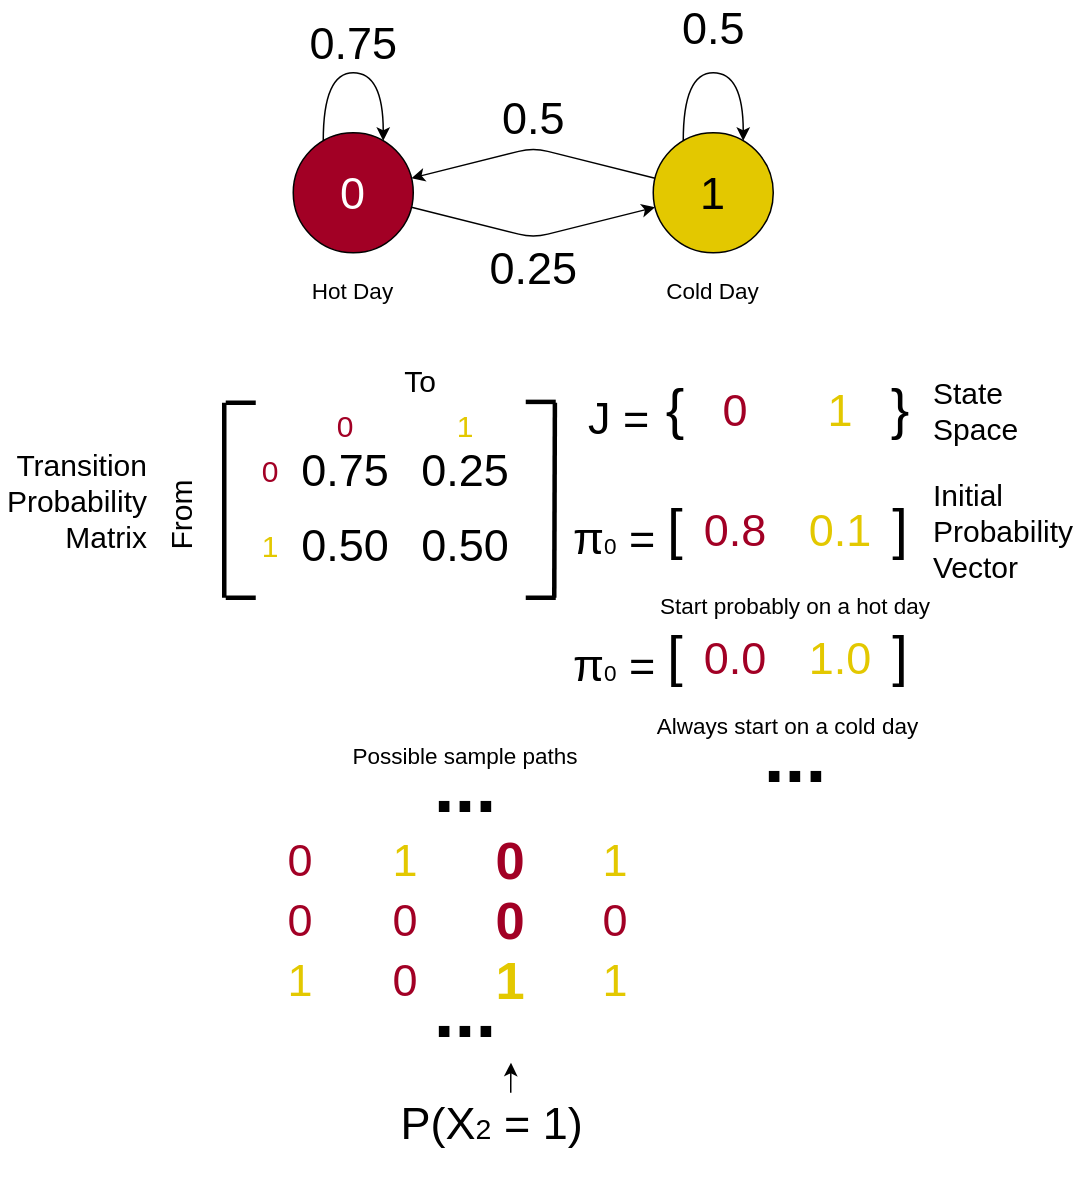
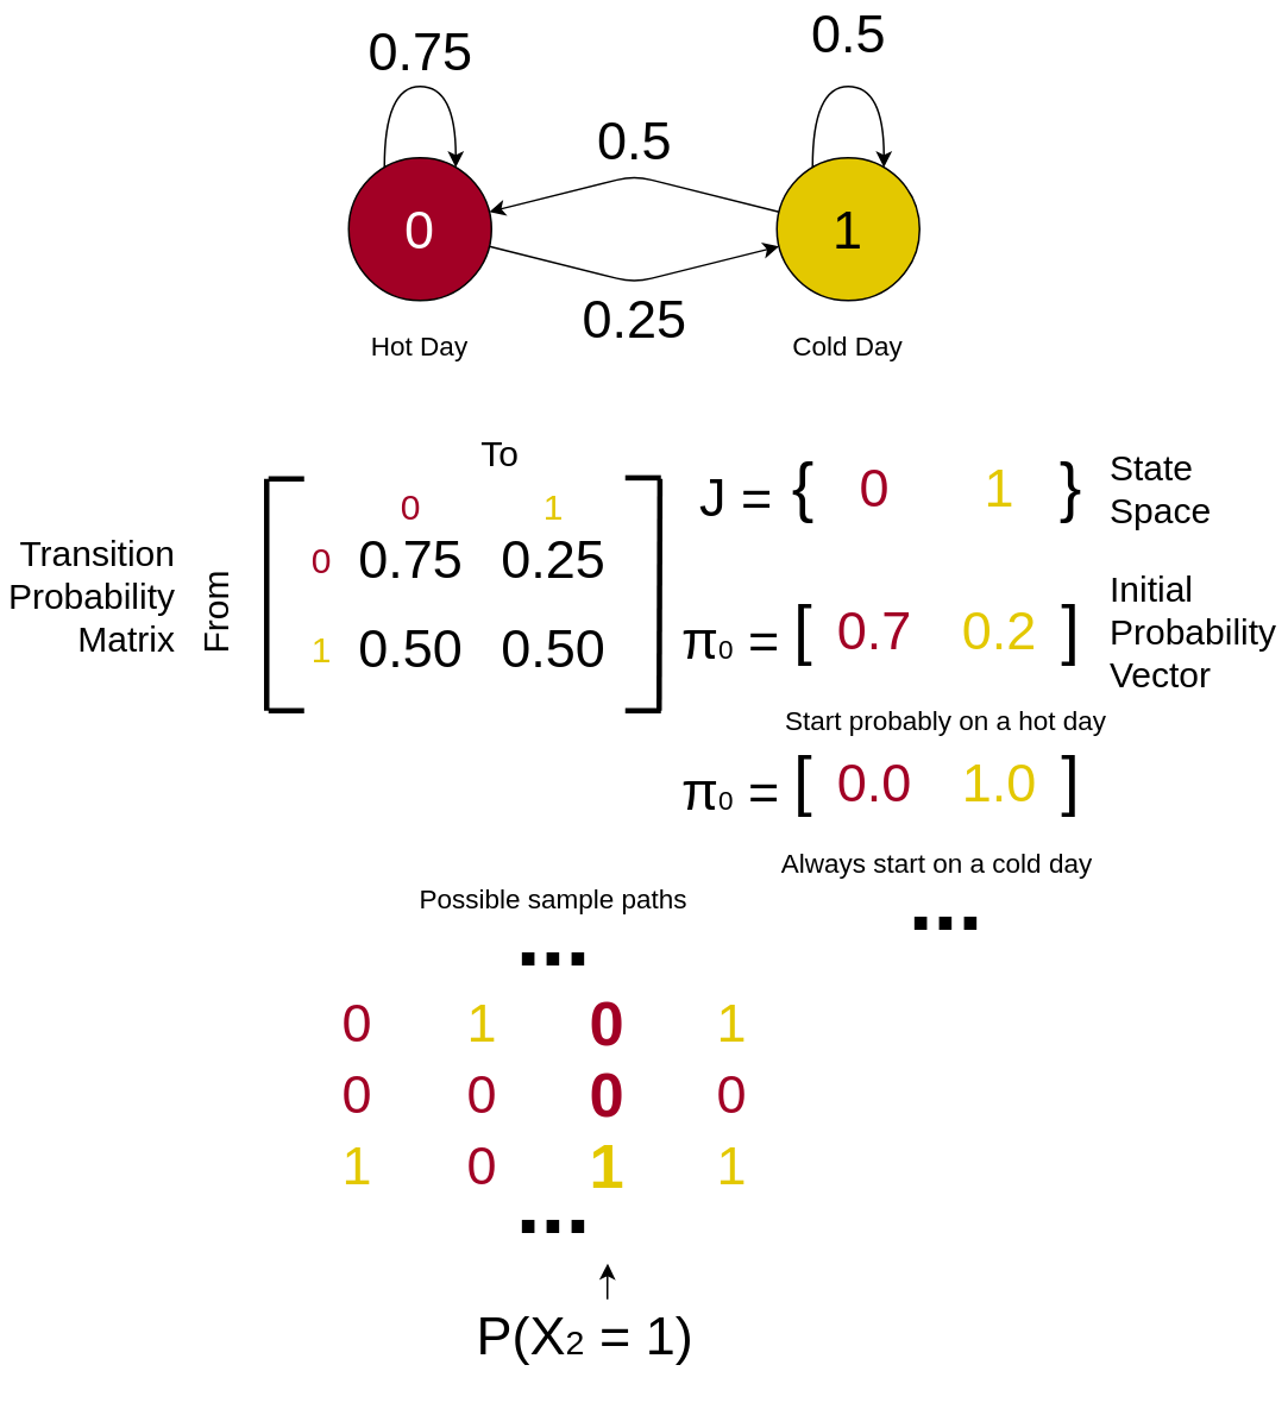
  <mxCell id="0" />
  <mxCell id="1" parent="0" />
  <mxCell id="2" value="0.25" style="edgeStyle=none;html=1;fontSize=30;labelBackgroundColor=none;" edge="1" parent="1" source="4" target="6"><mxGeometry y="-20" relative="1" as="geometry"><Array as="points"><mxPoint x="355" y="130" /></Array><mxPoint x="-5" y="1" as="offset" /></mxGeometry></mxCell>
  <mxCell id="3" value="0.75" style="edgeStyle=orthogonalEdgeStyle;html=1;curved=1;fontSize=30;labelBackgroundColor=none;" edge="1" parent="1" source="4" target="4"><mxGeometry y="20" relative="1" as="geometry"><mxPoint x="225" y="-10" as="targetPoint" /><Array as="points"><mxPoint x="255" y="20" /></Array><mxPoint as="offset" /></mxGeometry></mxCell>
  <mxCell id="4" value="0" style="ellipse;whiteSpace=wrap;html=1;aspect=fixed;fontSize=30;labelBackgroundColor=none;fillColor=#a20025;fontColor=#ffffff;strokeColor=#000000;" vertex="1" parent="1"><mxGeometry x="195" y="60" width="80" height="80" as="geometry" /></mxCell>
  <mxCell id="5" value="0.5" style="edgeStyle=none;html=1;fontSize=30;labelBackgroundColor=none;" edge="1" parent="1" source="6" target="4"><mxGeometry y="-20" relative="1" as="geometry"><Array as="points"><mxPoint x="355" y="70" /></Array><mxPoint x="5" y="-1" as="offset" /></mxGeometry></mxCell>
  <mxCell id="6" value="1" style="ellipse;whiteSpace=wrap;html=1;aspect=fixed;fontSize=30;labelBackgroundColor=none;fillColor=#e3c800;fontColor=#000000;strokeColor=#000000;" vertex="1" parent="1"><mxGeometry x="435" y="60" width="80" height="80" as="geometry" /></mxCell>
- <mxCell id="7" value="0.8" style="text;html=1;strokeColor=none;fillColor=none;align=center;verticalAlign=middle;whiteSpace=wrap;rounded=0;labelBackgroundColor=none;fontSize=30;fontColor=#A20025;" vertex="1" parent="1"><mxGeometry x="460" y="310" width="60" height="30" as="geometry" /></mxCell>
- <mxCell id="8" value="0.1" style="text;html=1;strokeColor=none;fillColor=none;align=center;verticalAlign=middle;whiteSpace=wrap;rounded=0;labelBackgroundColor=none;fontSize=30;fontColor=#E3C800;" vertex="1" parent="1"><mxGeometry x="530" y="310" width="60" height="30" as="geometry" /></mxCell>
+ <mxCell id="7" value="0.7" style="text;html=1;strokeColor=none;fillColor=none;align=center;verticalAlign=middle;whiteSpace=wrap;rounded=0;labelBackgroundColor=none;fontSize=30;fontColor=#A20025;" vertex="1" parent="1"><mxGeometry x="460" y="310" width="60" height="30" as="geometry" /></mxCell>
+ <mxCell id="8" value="0.2" style="text;html=1;strokeColor=none;fillColor=none;align=center;verticalAlign=middle;whiteSpace=wrap;rounded=0;labelBackgroundColor=none;fontSize=30;fontColor=#E3C800;" vertex="1" parent="1"><mxGeometry x="530" y="310" width="60" height="30" as="geometry" /></mxCell>
  <mxCell id="9" value="[" style="text;html=1;strokeColor=none;fillColor=none;align=center;verticalAlign=middle;whiteSpace=wrap;rounded=0;labelBackgroundColor=none;fontSize=37;" vertex="1" parent="1"><mxGeometry x="420" y="310" width="60" height="30" as="geometry" /></mxCell>
  <mxCell id="10" value="]" style="text;html=1;strokeColor=none;fillColor=none;align=center;verticalAlign=middle;whiteSpace=wrap;rounded=0;labelBackgroundColor=none;fontSize=37;" vertex="1" parent="1"><mxGeometry x="570" y="310" width="60" height="30" as="geometry" /></mxCell>
  <mxCell id="11" value="0.25" style="text;html=1;strokeColor=none;fillColor=none;align=center;verticalAlign=middle;whiteSpace=wrap;rounded=0;labelBackgroundColor=none;fontSize=30;fontColor=default;" vertex="1" parent="1"><mxGeometry x="280" y="270" width="60" height="30" as="geometry" /></mxCell>
  <mxCell id="12" value="0.50" style="text;html=1;strokeColor=none;fillColor=none;align=center;verticalAlign=middle;whiteSpace=wrap;rounded=0;labelBackgroundColor=none;fontSize=30;fontColor=default;" vertex="1" parent="1"><mxGeometry x="280" y="320" width="60" height="30" as="geometry" /></mxCell>
  <mxCell id="13" value="0.75" style="text;html=1;strokeColor=none;fillColor=none;align=center;verticalAlign=middle;whiteSpace=wrap;rounded=0;labelBackgroundColor=none;fontSize=30;fontColor=default;" vertex="1" parent="1"><mxGeometry x="200" y="270" width="60" height="30" as="geometry" /></mxCell>
  <mxCell id="14" value="0.50" style="text;html=1;strokeColor=none;fillColor=none;align=center;verticalAlign=middle;whiteSpace=wrap;rounded=0;labelBackgroundColor=none;fontSize=30;fontColor=default;" vertex="1" parent="1"><mxGeometry x="200" y="320" width="60" height="30" as="geometry" /></mxCell>
  <mxCell id="15" value="0" style="text;html=1;strokeColor=none;fillColor=none;align=center;verticalAlign=middle;whiteSpace=wrap;rounded=0;labelBackgroundColor=none;fontSize=20;fontColor=#A20025;" vertex="1" parent="1"><mxGeometry x="200" y="240" width="60" height="30" as="geometry" /></mxCell>
  <mxCell id="16" value="1" style="text;html=1;strokeColor=none;fillColor=none;align=center;verticalAlign=middle;whiteSpace=wrap;rounded=0;labelBackgroundColor=none;fontSize=20;fontColor=#E3C800;" vertex="1" parent="1"><mxGeometry x="280" y="240" width="60" height="30" as="geometry" /></mxCell>
  <mxCell id="17" value="0" style="text;html=1;strokeColor=none;fillColor=none;align=center;verticalAlign=middle;whiteSpace=wrap;rounded=0;labelBackgroundColor=none;fontSize=20;fontColor=#A20025;" vertex="1" parent="1"><mxGeometry x="150" y="270" width="60" height="30" as="geometry" /></mxCell>
  <mxCell id="18" value="1" style="text;html=1;strokeColor=none;fillColor=none;align=center;verticalAlign=middle;whiteSpace=wrap;rounded=0;labelBackgroundColor=none;fontSize=20;fontColor=#E3C800;" vertex="1" parent="1"><mxGeometry x="150" y="320" width="60" height="30" as="geometry" /></mxCell>
  <mxCell id="19" value="From" style="text;html=1;strokeColor=none;fillColor=none;align=center;verticalAlign=middle;whiteSpace=wrap;rounded=0;labelBackgroundColor=none;fontSize=20;fontColor=default;rotation=-90;" vertex="1" parent="1"><mxGeometry y="300" width="60" height="30" as="geometry" x="90" /></mxCell>
  <mxCell id="20" value="To" style="text;html=1;strokeColor=none;fillColor=none;align=center;verticalAlign=middle;whiteSpace=wrap;rounded=0;labelBackgroundColor=none;fontSize=20;fontColor=default;rotation=0;" vertex="1" parent="1"><mxGeometry x="250" y="210" width="60" height="30" as="geometry" /></mxCell>
  <mxCell id="21" value="Initial Probability Vector" style="text;html=1;strokeColor=none;fillColor=none;align=left;verticalAlign=middle;whiteSpace=wrap;rounded=0;labelBackgroundColor=none;fontSize=20;fontColor=default;rotation=0;" vertex="1" parent="1"><mxGeometry x="620" y="310" width="80" height="30" as="geometry" /></mxCell>
  <mxCell id="22" value="Transition Probability Matrix" style="text;html=1;strokeColor=none;fillColor=none;align=right;verticalAlign=middle;whiteSpace=wrap;rounded=0;labelBackgroundColor=none;fontSize=20;fontColor=default;rotation=0;" vertex="1" parent="1"><mxGeometry x="20" y="290" width="80" height="30" as="geometry" /></mxCell>
  <mxCell id="23" value="" style="endArrow=none;html=1;labelBackgroundColor=none;fontSize=20;fontColor=default;endSize=20;strokeWidth=3;" edge="1" parent="1"><mxGeometry width="50" height="50" relative="1" as="geometry"><mxPoint x="369" y="370" as="sourcePoint" /><mxPoint x="369.43" y="240" as="targetPoint" /></mxGeometry></mxCell>
  <mxCell id="24" value="" style="endArrow=none;html=1;labelBackgroundColor=none;fontSize=20;fontColor=default;endSize=20;strokeWidth=3;" edge="1" parent="1"><mxGeometry width="50" height="50" relative="1" as="geometry"><mxPoint x="149" y="370" as="sourcePoint" /><mxPoint x="149" y="240" as="targetPoint" /></mxGeometry></mxCell>
  <mxCell id="25" value="" style="endArrow=none;html=1;labelBackgroundColor=none;fontSize=20;fontColor=default;endSize=20;strokeWidth=3;" edge="1" parent="1"><mxGeometry width="50" height="50" relative="1" as="geometry"><mxPoint x="170" y="240" as="sourcePoint" /><mxPoint x="150" y="240" as="targetPoint" /></mxGeometry></mxCell>
  <mxCell id="26" value="" style="endArrow=none;html=1;labelBackgroundColor=none;fontSize=20;fontColor=default;endSize=20;strokeWidth=3;" edge="1" parent="1"><mxGeometry width="50" height="50" relative="1" as="geometry"><mxPoint x="170" y="370" as="sourcePoint" /><mxPoint x="150" y="370" as="targetPoint" /></mxGeometry></mxCell>
  <mxCell id="27" value="" style="endArrow=none;html=1;labelBackgroundColor=none;fontSize=20;fontColor=default;endSize=20;strokeWidth=3;" edge="1" parent="1"><mxGeometry width="50" height="50" relative="1" as="geometry"><mxPoint x="370" y="370" as="sourcePoint" /><mxPoint x="350" y="370" as="targetPoint" /></mxGeometry></mxCell>
  <mxCell id="28" value="" style="endArrow=none;html=1;labelBackgroundColor=none;fontSize=20;fontColor=default;endSize=20;strokeWidth=3;" edge="1" parent="1"><mxGeometry width="50" height="50" relative="1" as="geometry"><mxPoint x="370" y="239.43" as="sourcePoint" /><mxPoint x="350" y="239.43" as="targetPoint" /></mxGeometry></mxCell>
  <mxCell id="29" value="Start probably on a hot day" style="text;html=1;strokeColor=none;fillColor=none;align=center;verticalAlign=middle;whiteSpace=wrap;rounded=0;labelBackgroundColor=none;fontSize=15;fontColor=default;rotation=0;" vertex="1" parent="1"><mxGeometry x="420" y="360" width="220" height="30" as="geometry" /></mxCell>
  <mxCell id="30" value="State Space" style="text;html=1;strokeColor=none;fillColor=none;align=left;verticalAlign=middle;whiteSpace=wrap;rounded=0;labelBackgroundColor=none;fontSize=20;fontColor=default;rotation=0;" vertex="1" parent="1"><mxGeometry x="620" y="230" width="80" height="30" as="geometry" /></mxCell>
  <mxCell id="31" value="}" style="text;html=1;strokeColor=none;fillColor=none;align=center;verticalAlign=middle;whiteSpace=wrap;rounded=0;labelBackgroundColor=none;fontSize=37;" vertex="1" parent="1"><mxGeometry x="570" y="230" width="60" height="30" as="geometry" /></mxCell>
  <mxCell id="32" value="{" style="text;html=1;strokeColor=none;fillColor=none;align=center;verticalAlign=middle;whiteSpace=wrap;rounded=0;labelBackgroundColor=none;fontSize=37;" vertex="1" parent="1"><mxGeometry x="420" y="230" width="60" height="30" as="geometry" /></mxCell>
  <mxCell id="33" value="0" style="text;html=1;strokeColor=none;fillColor=none;align=center;verticalAlign=middle;whiteSpace=wrap;rounded=0;labelBackgroundColor=none;fontSize=30;fontColor=#A20025;" vertex="1" parent="1"><mxGeometry x="460" y="230" width="60" height="30" as="geometry" /></mxCell>
  <mxCell id="34" value="1" style="text;html=1;strokeColor=none;fillColor=none;align=center;verticalAlign=middle;whiteSpace=wrap;rounded=0;labelBackgroundColor=none;fontSize=30;fontColor=#E3C800;" vertex="1" parent="1"><mxGeometry x="530" y="230" width="60" height="30" as="geometry" /></mxCell>
  <mxCell id="35" value="J =" style="text;html=1;strokeColor=none;fillColor=none;align=left;verticalAlign=middle;whiteSpace=wrap;rounded=0;labelBackgroundColor=none;fontSize=30;fontColor=default;rotation=0;" vertex="1" parent="1"><mxGeometry x="390" y="230" width="80" height="40" as="geometry" /></mxCell>
  <mxCell id="36" value="π&lt;font style=&quot;font-size: 15px&quot;&gt;0&lt;/font&gt; =" style="text;html=1;strokeColor=none;fillColor=none;align=left;verticalAlign=middle;whiteSpace=wrap;rounded=0;labelBackgroundColor=none;fontSize=30;fontColor=default;rotation=0;" vertex="1" parent="1"><mxGeometry x="380" y="310" width="80" height="40" as="geometry" /></mxCell>
  <mxCell id="37" value="0.5" style="edgeStyle=orthogonalEdgeStyle;curved=1;html=1;fontSize=30;labelBackgroundColor=none;" edge="1" parent="1" source="6" target="6"><mxGeometry y="30" relative="1" as="geometry"><Array as="points"><mxPoint x="495" y="20" /></Array><mxPoint as="offset" /></mxGeometry></mxCell>
  <mxCell id="38" value="Hot Day" style="text;html=1;strokeColor=none;fillColor=none;align=center;verticalAlign=middle;whiteSpace=wrap;rounded=0;labelBackgroundColor=none;fontSize=15;fontColor=default;rotation=0;" vertex="1" parent="1"><mxGeometry x="175" y="150" width="120" height="30" as="geometry" /></mxCell>
  <mxCell id="39" value="Cold Day" style="text;html=1;strokeColor=none;fillColor=none;align=center;verticalAlign=middle;whiteSpace=wrap;rounded=0;labelBackgroundColor=none;fontSize=15;fontColor=default;rotation=0;" vertex="1" parent="1"><mxGeometry x="415" y="150" width="120" height="30" as="geometry" /></mxCell>
  <mxCell id="40" value="0.0" style="text;html=1;strokeColor=none;fillColor=none;align=center;verticalAlign=middle;whiteSpace=wrap;rounded=0;labelBackgroundColor=none;fontSize=30;fontColor=#A20025;" vertex="1" parent="1"><mxGeometry x="460" y="395" width="60" height="30" as="geometry" /></mxCell>
  <mxCell id="41" value="1.0" style="text;html=1;strokeColor=none;fillColor=none;align=center;verticalAlign=middle;whiteSpace=wrap;rounded=0;labelBackgroundColor=none;fontSize=30;fontColor=#E3C800;" vertex="1" parent="1"><mxGeometry x="530" y="395" width="60" height="30" as="geometry" /></mxCell>
  <mxCell id="42" value="[" style="text;html=1;strokeColor=none;fillColor=none;align=center;verticalAlign=middle;whiteSpace=wrap;rounded=0;labelBackgroundColor=none;fontSize=37;" vertex="1" parent="1"><mxGeometry x="420" y="395" width="60" height="30" as="geometry" /></mxCell>
  <mxCell id="43" value="]" style="text;html=1;strokeColor=none;fillColor=none;align=center;verticalAlign=middle;whiteSpace=wrap;rounded=0;labelBackgroundColor=none;fontSize=37;" vertex="1" parent="1"><mxGeometry x="570" y="395" width="60" height="30" as="geometry" /></mxCell>
  <mxCell id="44" value="π&lt;font style=&quot;font-size: 15px&quot;&gt;0&lt;/font&gt; =" style="text;html=1;strokeColor=none;fillColor=none;align=left;verticalAlign=middle;whiteSpace=wrap;rounded=0;labelBackgroundColor=none;fontSize=30;fontColor=default;rotation=0;" vertex="1" parent="1"><mxGeometry x="380" y="395" width="80" height="40" as="geometry" /></mxCell>
  <mxCell id="45" value="Always start on a cold day" style="text;html=1;strokeColor=none;fillColor=none;align=center;verticalAlign=middle;whiteSpace=wrap;rounded=0;labelBackgroundColor=none;fontSize=15;fontColor=default;rotation=0;" vertex="1" parent="1"><mxGeometry x="415" y="440" width="220" height="30" as="geometry" /></mxCell>
  <mxCell id="46" value="..." style="text;html=1;strokeColor=none;fillColor=none;align=center;verticalAlign=middle;whiteSpace=wrap;rounded=0;labelBackgroundColor=none;fontSize=50;fontColor=default;fontStyle=1" vertex="1" parent="1"><mxGeometry x="500" y="460" width="60" height="30" as="geometry" /></mxCell>
  <mxCell id="47" value="0" style="text;html=1;strokeColor=none;fillColor=none;align=center;verticalAlign=middle;whiteSpace=wrap;rounded=0;labelBackgroundColor=none;fontSize=30;fontColor=#A20025;" vertex="1" parent="1"><mxGeometry x="170" y="530" width="60" height="30" as="geometry" /></mxCell>
  <mxCell id="48" value="1" style="text;html=1;strokeColor=none;fillColor=none;align=center;verticalAlign=middle;whiteSpace=wrap;rounded=0;labelBackgroundColor=none;fontSize=30;fontColor=#E3C800;" vertex="1" parent="1"><mxGeometry x="240" y="530" width="60" height="30" as="geometry" /></mxCell>
  <mxCell id="49" value="0" style="text;html=1;strokeColor=none;fillColor=none;align=center;verticalAlign=middle;whiteSpace=wrap;rounded=0;labelBackgroundColor=none;fontSize=35;fontColor=#A20025;fontStyle=1" vertex="1" parent="1"><mxGeometry x="310" y="530" width="60" height="30" as="geometry" /></mxCell>
  <mxCell id="50" value="1" style="text;html=1;strokeColor=none;fillColor=none;align=center;verticalAlign=middle;whiteSpace=wrap;rounded=0;labelBackgroundColor=none;fontSize=30;fontColor=#E3C800;" vertex="1" parent="1"><mxGeometry x="380" y="530" width="60" height="30" as="geometry" /></mxCell>
  <mxCell id="51" value="0" style="text;html=1;strokeColor=none;fillColor=none;align=center;verticalAlign=middle;whiteSpace=wrap;rounded=0;labelBackgroundColor=none;fontSize=30;fontColor=#A20025;" vertex="1" parent="1"><mxGeometry x="170" y="570" width="60" height="30" as="geometry" /></mxCell>
  <mxCell id="52" value="0" style="text;html=1;strokeColor=none;fillColor=none;align=center;verticalAlign=middle;whiteSpace=wrap;rounded=0;labelBackgroundColor=none;fontSize=30;fontColor=#A20025;" vertex="1" parent="1"><mxGeometry x="240" y="570" width="60" height="30" as="geometry" /></mxCell>
  <mxCell id="53" value="0" style="text;html=1;strokeColor=none;fillColor=none;align=center;verticalAlign=middle;whiteSpace=wrap;rounded=0;labelBackgroundColor=none;fontSize=35;fontColor=#A20025;fontStyle=1" vertex="1" parent="1"><mxGeometry x="310" y="570" width="60" height="30" as="geometry" /></mxCell>
  <mxCell id="54" value="0" style="text;html=1;strokeColor=none;fillColor=none;align=center;verticalAlign=middle;whiteSpace=wrap;rounded=0;labelBackgroundColor=none;fontSize=30;fontColor=#A20025;" vertex="1" parent="1"><mxGeometry x="380" y="570" width="60" height="30" as="geometry" /></mxCell>
  <mxCell id="55" value="1" style="text;html=1;strokeColor=none;fillColor=none;align=center;verticalAlign=middle;whiteSpace=wrap;rounded=0;labelBackgroundColor=none;fontSize=30;fontColor=#E3C800;" vertex="1" parent="1"><mxGeometry x="170" y="610" width="60" height="30" as="geometry" /></mxCell>
  <mxCell id="56" value="0" style="text;html=1;strokeColor=none;fillColor=none;align=center;verticalAlign=middle;whiteSpace=wrap;rounded=0;labelBackgroundColor=none;fontSize=30;fontColor=#A20025;" vertex="1" parent="1"><mxGeometry x="240" y="610" width="60" height="30" as="geometry" /></mxCell>
  <mxCell id="57" value="1" style="text;html=1;strokeColor=none;fillColor=none;align=center;verticalAlign=middle;whiteSpace=wrap;rounded=0;labelBackgroundColor=none;fontSize=35;fontColor=#E3C800;fontStyle=1" vertex="1" parent="1"><mxGeometry x="310" y="610" width="60" height="30" as="geometry" /></mxCell>
  <mxCell id="58" value="1" style="text;html=1;strokeColor=none;fillColor=none;align=center;verticalAlign=middle;whiteSpace=wrap;rounded=0;labelBackgroundColor=none;fontSize=30;fontColor=#E3C800;" vertex="1" parent="1"><mxGeometry x="380" y="610" width="60" height="30" as="geometry" /></mxCell>
  <mxCell id="59" value="Possible sample paths" style="text;html=1;strokeColor=none;fillColor=none;align=center;verticalAlign=middle;whiteSpace=wrap;rounded=0;labelBackgroundColor=none;fontSize=15;fontColor=default;rotation=0;" vertex="1" parent="1"><mxGeometry x="200" y="460" width="220" height="30" as="geometry" /></mxCell>
  <mxCell id="60" style="edgeStyle=orthogonalEdgeStyle;curved=1;html=1;exitX=0.5;exitY=0;exitDx=0;exitDy=0;labelBackgroundColor=none;fontSize=19;fontColor=#A20025;" edge="1" parent="1" source="61"><mxGeometry relative="1" as="geometry"><mxPoint x="340.143" y="680" as="targetPoint" /></mxGeometry></mxCell>
  <mxCell id="61" value="P(X&lt;font style=&quot;font-size: 19px&quot;&gt;2&lt;/font&gt; = 1)" style="text;html=1;strokeColor=none;fillColor=none;align=left;verticalAlign=middle;whiteSpace=wrap;rounded=0;labelBackgroundColor=none;fontSize=30;fontColor=default;rotation=0;" vertex="1" parent="1"><mxGeometry x="265" y="700" width="150" height="40" as="geometry" /></mxCell>
  <mxCell id="62" value="..." style="text;html=1;strokeColor=none;fillColor=none;align=center;verticalAlign=middle;whiteSpace=wrap;rounded=0;labelBackgroundColor=none;fontSize=50;fontColor=default;fontStyle=1" vertex="1" parent="1"><mxGeometry x="280" y="630" width="60" height="30" as="geometry" /></mxCell>
  <mxCell id="63" value="..." style="text;html=1;strokeColor=none;fillColor=none;align=center;verticalAlign=middle;whiteSpace=wrap;rounded=0;labelBackgroundColor=none;fontSize=50;fontColor=default;fontStyle=1" vertex="1" parent="1"><mxGeometry x="280" y="480" width="60" height="30" as="geometry" /></mxCell>
